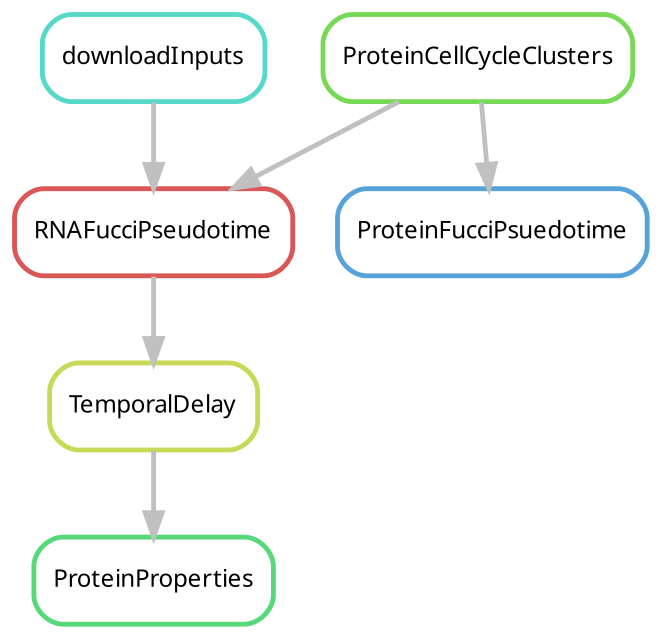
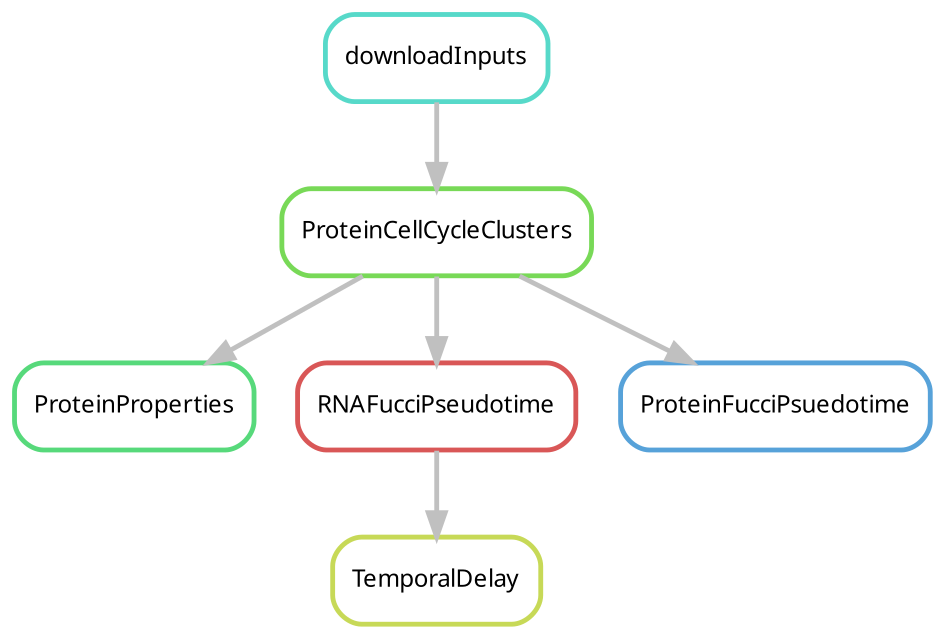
  digraph {
    bgcolor=white
    node [fontname=sans fontsize=10 penwidth=2 shape=box style=rounded]
    edge [color=grey penwidth=2]
    n1 [color="0.38 0.6 0.85" label=ProteinProperties]
    n2 [color="0.19 0.6 0.85" label=TemporalDelay]
    n3 [color="0.00 0.6 0.85" label=RNAFucciPseudotime]
    n4 [color="0.57 0.6 0.85" label=ProteinFucciPsuedotime]
    n5 [color="0.29 0.6 0.85" label=ProteinCellCycleClusters]
    n6 [color="0.48 0.6 0.85" label=downloadInputs]
-   n2 -> n1
+   n5 -> n1
    n3 -> n2
    n5 -> n3
    n5 -> n4
-   n6 -> n3
+   n6 -> n5
  }
